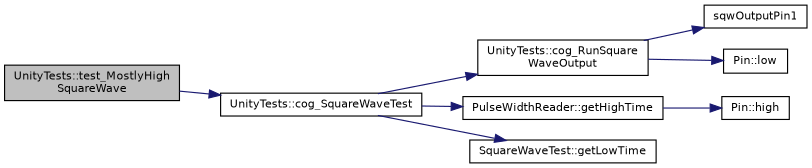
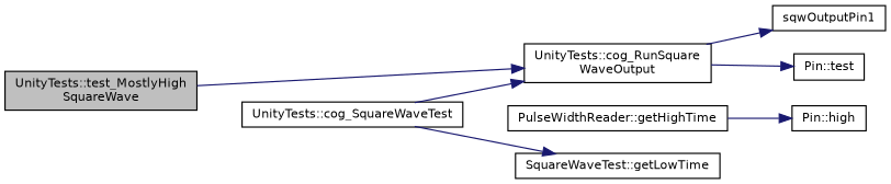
  digraph {
    rankdir=LR
    node [color=black fillcolor=white fontname=Helvetica fontsize=10 shape=record style=filled]
    edge [color=midnightblue fontname=Helvetica fontsize=10 labelfontname=Helvetica labelfontsize=10 style=solid]
    n1 [fillcolor=grey75 fontcolor=black height=0.2 label="UnityTests::test_MostlyHigh\lSquareWave" width=0.4]
    n2 [height=0.2 label="UnityTests::cog_SquareWaveTest" width=0.4]
    n3 [height=0.2 label="UnityTests::cog_RunSquare\lWaveOutput" width=0.4]
    n4 [height=0.2 label="PulseWidthReader::getHighTime" width=0.4]
    n5 [height=0.2 label="SquareWaveTest::getLowTime" width=0.4]
    n6 [height=0.2 label=sqwOutputPin1 width=0.4]
-   n7 [height=0.2 label="Pin::low" width=0.4]
+   n7 [height=0.2 label="Pin::test" width=0.4]
    n8 [height=0.2 label="Pin::high" width=0.4]
-   n1 -> n2
+   n1 -> n3
    n2 -> n3
-   n2 -> n4
    n2 -> n5
    n3 -> n6
    n3 -> n7
    n4 -> n8
  }
